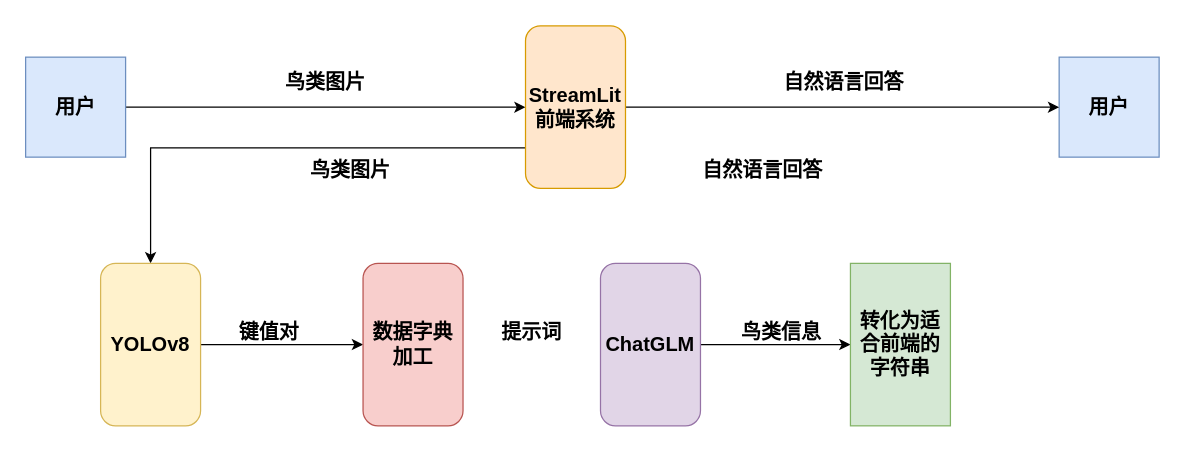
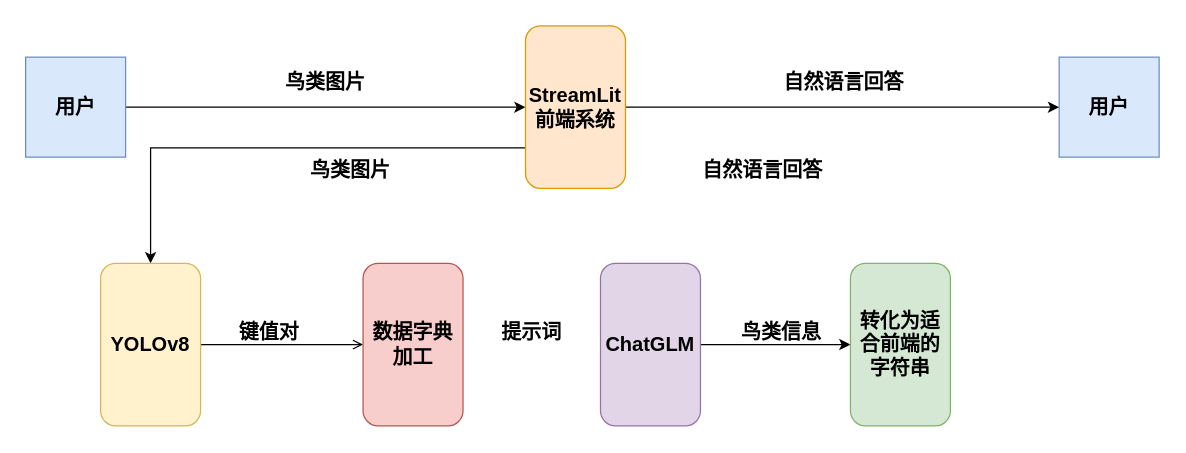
  <mxCell id="0" />
  <mxCell id="1" parent="0" />
  <mxCell id="2" style="edgeStyle=orthogonalEdgeStyle;rounded=0;orthogonalLoop=1;jettySize=auto;html=1;exitX=1;exitY=0.5;exitDx=0;exitDy=0;entryX=0;entryY=0.5;entryDx=0;entryDy=0;" edge="1" parent="1" source="3" target="7"><mxGeometry relative="1" as="geometry" /></mxCell>
  <mxCell id="3" value="&lt;font style=&quot;font-size: 16px;&quot;&gt;&lt;b&gt;用户&lt;/b&gt;&lt;/font&gt;" style="whiteSpace=wrap;html=1;aspect=fixed;fillColor=#dae8fc;strokeColor=#6c8ebf;" vertex="1" parent="1"><mxGeometry x="20" y="45" width="80" height="80" as="geometry" /></mxCell>
  <mxCell id="4" value="&lt;font style=&quot;font-size: 16px;&quot;&gt;&lt;b&gt;用户&lt;/b&gt;&lt;/font&gt;" style="whiteSpace=wrap;html=1;aspect=fixed;fillColor=#dae8fc;strokeColor=#6c8ebf;" vertex="1" parent="1"><mxGeometry x="847" y="45" width="80" height="80" as="geometry" /></mxCell>
  <mxCell id="5" style="edgeStyle=orthogonalEdgeStyle;rounded=0;orthogonalLoop=1;jettySize=auto;html=1;exitX=0;exitY=0.75;exitDx=0;exitDy=0;entryX=0.5;entryY=0;entryDx=0;entryDy=0;" edge="1" parent="1" source="7" target="10"><mxGeometry relative="1" as="geometry" /></mxCell>
  <mxCell id="6" style="edgeStyle=orthogonalEdgeStyle;rounded=0;orthogonalLoop=1;jettySize=auto;html=1;exitX=1;exitY=0.5;exitDx=0;exitDy=0;entryX=0;entryY=0.5;entryDx=0;entryDy=0;" edge="1" parent="1" source="7" target="4"><mxGeometry relative="1" as="geometry" /></mxCell>
  <mxCell id="7" value="&lt;b&gt;&lt;font style=&quot;font-size: 16px;&quot;&gt;StreamLit前端系统&lt;br&gt;&lt;/font&gt;&lt;/b&gt;" style="rounded=1;whiteSpace=wrap;html=1;fillColor=#ffe6cc;strokeColor=#d79b00;" vertex="1" parent="1"><mxGeometry x="420" y="20" width="80" height="130" as="geometry" /></mxCell>
  <mxCell id="8" value="&lt;font style=&quot;font-size: 16px;&quot;&gt;&lt;b&gt;鸟类图片&lt;/b&gt;&lt;/font&gt;" style="text;html=1;align=center;verticalAlign=middle;whiteSpace=wrap;rounded=0;" vertex="1" parent="1"><mxGeometry x="220" y="55" width="80" height="20" as="geometry" /></mxCell>
- <mxCell id="9" style="edgeStyle=orthogonalEdgeStyle;rounded=0;orthogonalLoop=1;jettySize=auto;html=1;exitX=1;exitY=0.5;exitDx=0;exitDy=0;entryX=0;entryY=0.5;entryDx=0;entryDy=0;" edge="1" parent="1" source="10" target="12"><mxGeometry relative="1" as="geometry" /></mxCell>
+ <mxCell id="9" style="edgeStyle=orthogonalEdgeStyle;rounded=0;orthogonalLoop=1;jettySize=auto;html=1;exitX=1;exitY=0.5;exitDx=0;exitDy=0;entryX=0;entryY=0.5;entryDx=0;entryDy=0;endArrow=open;" edge="1" parent="1" source="10" target="12"><mxGeometry relative="1" as="geometry" /></mxCell>
  <mxCell id="10" value="&lt;b&gt;&lt;font style=&quot;font-size: 16px;&quot;&gt;YOLOv8&lt;br&gt;&lt;/font&gt;&lt;/b&gt;" style="rounded=1;whiteSpace=wrap;html=1;fillColor=#fff2cc;strokeColor=#d6b656;" vertex="1" parent="1"><mxGeometry x="80" y="210" width="80" height="130" as="geometry" /></mxCell>
  <mxCell id="11" value="&lt;font style=&quot;font-size: 16px;&quot;&gt;&lt;b&gt;鸟类图片&lt;/b&gt;&lt;/font&gt;" style="text;html=1;align=center;verticalAlign=middle;whiteSpace=wrap;rounded=0;" vertex="1" parent="1"><mxGeometry x="240" y="125" width="80" height="20" as="geometry" /></mxCell>
  <mxCell id="12" value="&lt;b&gt;&lt;font style=&quot;font-size: 16px;&quot;&gt;数据字典加工&lt;br&gt;&lt;/font&gt;&lt;/b&gt;" style="rounded=1;whiteSpace=wrap;html=1;fillColor=#f8cecc;strokeColor=#b85450;" vertex="1" parent="1"><mxGeometry x="290" y="210" width="80" height="130" as="geometry" /></mxCell>
  <mxCell id="13" value="&lt;font style=&quot;font-size: 16px;&quot;&gt;&lt;b&gt;键值对&lt;/b&gt;&lt;/font&gt;" style="text;html=1;align=center;verticalAlign=middle;whiteSpace=wrap;rounded=0;" vertex="1" parent="1"><mxGeometry x="190" y="255" width="50" height="20" as="geometry" /></mxCell>
  <mxCell id="14" style="edgeStyle=orthogonalEdgeStyle;rounded=0;orthogonalLoop=1;jettySize=auto;html=1;exitX=1;exitY=0.5;exitDx=0;exitDy=0;entryX=0;entryY=0.5;entryDx=0;entryDy=0;" edge="1" parent="1" source="15" target="17"><mxGeometry relative="1" as="geometry" /></mxCell>
  <mxCell id="15" value="&lt;b&gt;&lt;font style=&quot;font-size: 16px;&quot;&gt;ChatGLM&lt;br&gt;&lt;/font&gt;&lt;/b&gt;" style="rounded=1;whiteSpace=wrap;html=1;fillColor=#e1d5e7;strokeColor=#9673a6;" vertex="1" parent="1"><mxGeometry x="480" y="210" width="80" height="130" as="geometry" /></mxCell>
  <mxCell id="16" value="&lt;font style=&quot;font-size: 16px;&quot;&gt;&lt;b&gt;提示词&lt;/b&gt;&lt;/font&gt;" style="text;html=1;align=center;verticalAlign=middle;whiteSpace=wrap;rounded=0;" vertex="1" parent="1"><mxGeometry x="400" y="255" width="50" height="20" as="geometry" /></mxCell>
- <mxCell id="17" value="&lt;b&gt;&lt;font style=&quot;font-size: 16px;&quot;&gt;转化为适合前端的字符串&lt;br&gt;&lt;/font&gt;&lt;/b&gt;" style="whiteSpace=wrap;html=1;fillColor=#d5e8d4;strokeColor=#82b366;rounded=0;" vertex="1" parent="1"><mxGeometry x="680" y="210" width="80" height="130" as="geometry" /></mxCell>
+ <mxCell id="17" value="&lt;b&gt;&lt;font style=&quot;font-size: 16px;&quot;&gt;转化为适合前端的字符串&lt;br&gt;&lt;/font&gt;&lt;/b&gt;" style="rounded=1;whiteSpace=wrap;html=1;fillColor=#d5e8d4;strokeColor=#82b366;" vertex="1" parent="1"><mxGeometry x="680" y="210" width="80" height="130" as="geometry" /></mxCell>
  <mxCell id="18" value="&lt;span style=&quot;font-size: 16px;&quot;&gt;&lt;b&gt;鸟类信息&lt;/b&gt;&lt;/span&gt;" style="text;html=1;align=center;verticalAlign=middle;whiteSpace=wrap;rounded=0;" vertex="1" parent="1"><mxGeometry x="590" y="255" width="70" height="20" as="geometry" /></mxCell>
  <mxCell id="19" value="&lt;span style=&quot;font-size: 16px;&quot;&gt;&lt;b&gt;自然语言回答&lt;/b&gt;&lt;/span&gt;" style="text;html=1;align=center;verticalAlign=middle;whiteSpace=wrap;rounded=0;" vertex="1" parent="1"><mxGeometry x="560" y="125" width="100" height="20" as="geometry" /></mxCell>
  <mxCell id="20" value="&lt;span style=&quot;font-size: 16px;&quot;&gt;&lt;b&gt;自然语言回答&lt;/b&gt;&lt;/span&gt;" style="text;html=1;align=center;verticalAlign=middle;whiteSpace=wrap;rounded=0;" vertex="1" parent="1"><mxGeometry x="620" y="55" width="110" height="20" as="geometry" /></mxCell>
